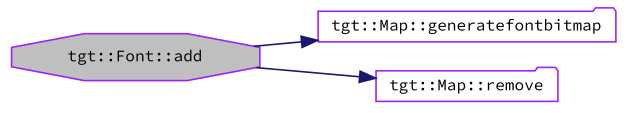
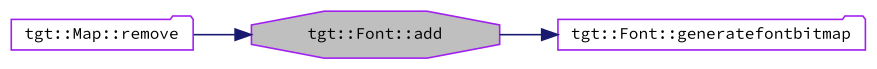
  digraph {
    fontname="Source Code Pro"
    rankdir=LR
    node [color=purple fillcolor=white fontname="Source Code Pro" fontsize=10 shape=folder style=filled]
    edge [color=midnightblue fontname="Source Code Pro" fontsize=10 labelfontname=Helvetica labelfontsize=10 style=solid]
    n1 [fillcolor=grey75 fontcolor=black height=0.2 label="tgt::Font::add" shape=octagon width=0.4]
-   n2 [height=0.2 label="tgt::Map::generatefontbitmap" width=0.4]
+   n2 [height=0.2 label="tgt::Font::generatefontbitmap" width=0.4]
    n3 [height=0.2 label="tgt::Map::remove" width=0.4]
    n1 -> n2
-   n1 -> n3
+   n3 -> n1
  }
